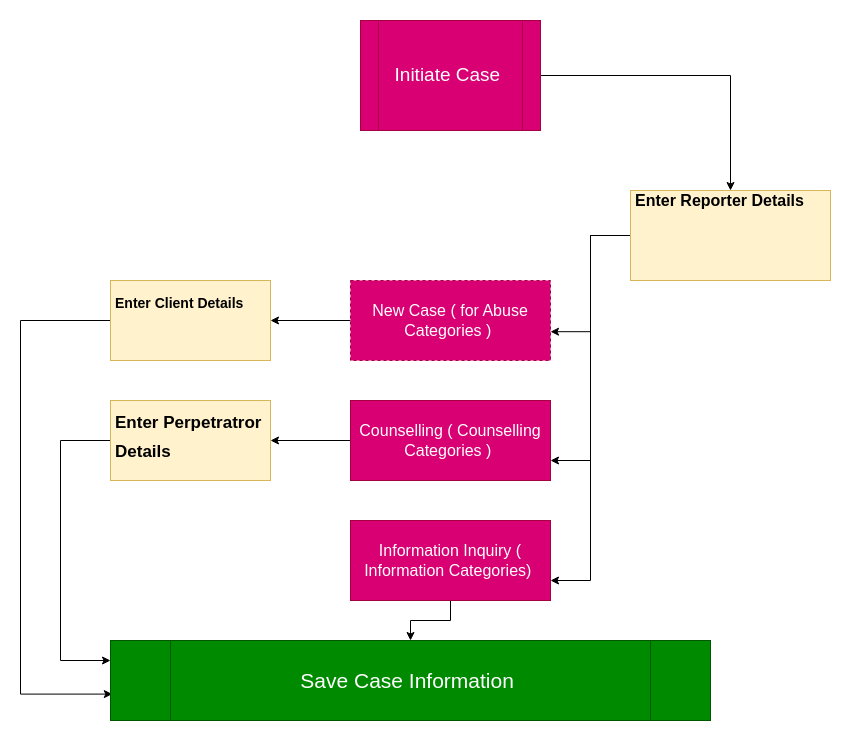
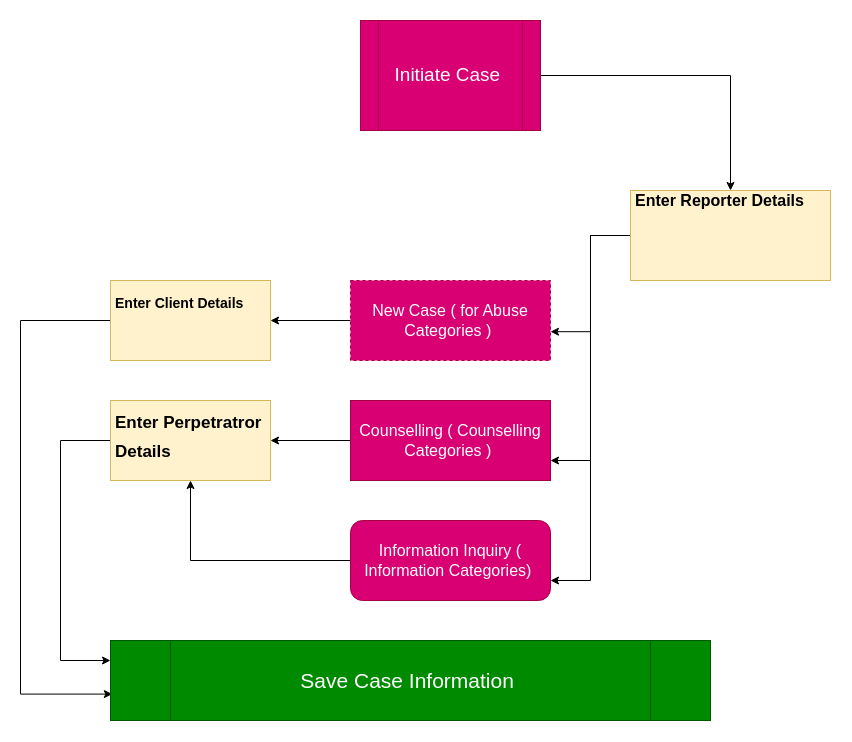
  <mxCell id="0" />
  <mxCell id="1" parent="0" />
  <mxCell id="2" style="edgeStyle=orthogonalEdgeStyle;rounded=0;orthogonalLoop=1;jettySize=auto;html=1;" edge="1" parent="1" source="3" target="7"><mxGeometry relative="1" as="geometry" /></mxCell>
  <mxCell id="3" value="&lt;font style=&quot;font-size: 19px&quot;&gt;Initiate Case&amp;nbsp;&lt;/font&gt;" style="shape=process;whiteSpace=wrap;html=1;backgroundOutline=1;fillColor=#d80073;strokeColor=#A50040;fontColor=#ffffff;" vertex="1" parent="1"><mxGeometry x="360" y="20" width="180" height="110" as="geometry" /></mxCell>
  <mxCell id="4" style="edgeStyle=orthogonalEdgeStyle;rounded=0;orthogonalLoop=1;jettySize=auto;html=1;entryX=1;entryY=0.64;entryDx=0;entryDy=0;entryPerimeter=0;" edge="1" parent="1" source="7" target="11"><mxGeometry relative="1" as="geometry" /></mxCell>
  <mxCell id="5" style="edgeStyle=orthogonalEdgeStyle;rounded=0;orthogonalLoop=1;jettySize=auto;html=1;entryX=1;entryY=0.75;entryDx=0;entryDy=0;" edge="1" parent="1" source="7" target="13"><mxGeometry relative="1" as="geometry" /></mxCell>
  <mxCell id="6" style="edgeStyle=orthogonalEdgeStyle;rounded=0;orthogonalLoop=1;jettySize=auto;html=1;entryX=1;entryY=0.75;entryDx=0;entryDy=0;" edge="1" parent="1" source="7" target="15"><mxGeometry relative="1" as="geometry" /></mxCell>
  <mxCell id="7" value="&lt;h1 style=&quot;font-size: 16px&quot;&gt;&lt;font style=&quot;font-size: 16px&quot;&gt;Enter Reporter Details&amp;nbsp;&lt;/font&gt;&lt;/h1&gt;&lt;h1 style=&quot;font-size: 16px&quot;&gt;&lt;br&gt;&lt;/h1&gt;" style="text;html=1;strokeColor=#d6b656;fillColor=#fff2cc;spacing=5;spacingTop=-20;whiteSpace=wrap;overflow=hidden;rounded=0;" vertex="1" parent="1"><mxGeometry x="630" y="190" width="200" height="90" as="geometry" /></mxCell>
  <mxCell id="8" style="edgeStyle=orthogonalEdgeStyle;rounded=0;orthogonalLoop=1;jettySize=auto;html=1;entryX=0.003;entryY=0.67;entryDx=0;entryDy=0;entryPerimeter=0;" edge="1" parent="1" source="9" target="18"><mxGeometry relative="1" as="geometry"><Array as="points"><mxPoint x="20" y="320" /><mxPoint x="20" y="694" /></Array></mxGeometry></mxCell>
  <mxCell id="9" value="&lt;h1&gt;&lt;font style=&quot;font-size: 14px&quot;&gt;Enter Client Details&amp;nbsp;&lt;/font&gt;&lt;/h1&gt;" style="text;html=1;strokeColor=#d6b656;fillColor=#fff2cc;spacing=5;spacingTop=-20;whiteSpace=wrap;overflow=hidden;rounded=0;" vertex="1" parent="1"><mxGeometry x="110" y="280" width="160" height="80" as="geometry" /></mxCell>
  <mxCell id="10" style="edgeStyle=orthogonalEdgeStyle;rounded=0;orthogonalLoop=1;jettySize=auto;html=1;entryX=1;entryY=0.5;entryDx=0;entryDy=0;" edge="1" parent="1" source="11" target="9"><mxGeometry relative="1" as="geometry" /></mxCell>
  <mxCell id="11" value="&lt;font style=&quot;font-size: 16px&quot;&gt;New Case ( for Abuse Categories )&amp;nbsp;&lt;/font&gt;" style="rounded=0;whiteSpace=wrap;html=1;fillColor=#d80073;strokeColor=#A50040;fontColor=#ffffff;dashed=1;" vertex="1" parent="1"><mxGeometry x="350" y="280" width="200" height="80" as="geometry" /></mxCell>
  <mxCell id="12" style="edgeStyle=orthogonalEdgeStyle;rounded=0;orthogonalLoop=1;jettySize=auto;html=1;entryX=1;entryY=0.5;entryDx=0;entryDy=0;" edge="1" parent="1" source="13" target="17"><mxGeometry relative="1" as="geometry" /></mxCell>
  <mxCell id="13" value="&lt;font style=&quot;font-size: 16px&quot;&gt;Counselling ( Counselling Categories )&amp;nbsp;&lt;/font&gt;" style="rounded=0;whiteSpace=wrap;html=1;fillColor=#d80073;strokeColor=#A50040;fontColor=#ffffff;" vertex="1" parent="1"><mxGeometry x="350" y="400" width="200" height="80" as="geometry" /></mxCell>
- <mxCell id="14" style="edgeStyle=orthogonalEdgeStyle;rounded=0;orthogonalLoop=1;jettySize=auto;html=1;" edge="1" parent="1" source="15" target="18"><mxGeometry relative="1" as="geometry" /></mxCell>
- <mxCell id="15" value="&lt;font style=&quot;font-size: 16px&quot;&gt;Information Inquiry ( Information Categories)&amp;nbsp;&lt;/font&gt;" style="rounded=0;whiteSpace=wrap;html=1;fillColor=#d80073;strokeColor=#A50040;fontColor=#ffffff;" vertex="1" parent="1"><mxGeometry x="350" y="520" width="200" height="80" as="geometry" /></mxCell>
+ <mxCell id="14" style="edgeStyle=orthogonalEdgeStyle;rounded=0;orthogonalLoop=1;jettySize=auto;html=1;" edge="1" parent="1" source="15" target="17"><mxGeometry relative="1" as="geometry" /></mxCell>
+ <mxCell id="15" value="&lt;font style=&quot;font-size: 16px&quot;&gt;Information Inquiry ( Information Categories)&amp;nbsp;&lt;/font&gt;" style="whiteSpace=wrap;html=1;fillColor=#d80073;strokeColor=#A50040;fontColor=#ffffff;rounded=1;" vertex="1" parent="1"><mxGeometry x="350" y="520" width="200" height="80" as="geometry" /></mxCell>
  <mxCell id="16" style="edgeStyle=orthogonalEdgeStyle;rounded=0;orthogonalLoop=1;jettySize=auto;html=1;entryX=0;entryY=0.25;entryDx=0;entryDy=0;" edge="1" parent="1" source="17" target="18"><mxGeometry relative="1" as="geometry"><Array as="points"><mxPoint x="60" y="440" /><mxPoint x="60" y="660" /></Array></mxGeometry></mxCell>
  <mxCell id="17" value="&lt;h1&gt;&lt;font style=&quot;font-size: 17px&quot;&gt;Enter Perpetratror Details&amp;nbsp;&lt;/font&gt;&lt;/h1&gt;" style="text;html=1;strokeColor=#d6b656;fillColor=#fff2cc;spacing=5;spacingTop=-20;whiteSpace=wrap;overflow=hidden;rounded=0;" vertex="1" parent="1"><mxGeometry x="110" y="400" width="160" height="80" as="geometry" /></mxCell>
  <mxCell id="18" value="&lt;font style=&quot;font-size: 21px&quot;&gt;Save Case Information&amp;nbsp;&lt;/font&gt;" style="shape=process;whiteSpace=wrap;html=1;backgroundOutline=1;fillColor=#008a00;strokeColor=#005700;fontColor=#ffffff;" vertex="1" parent="1"><mxGeometry x="110" y="640" width="600" height="80" as="geometry" /></mxCell>
